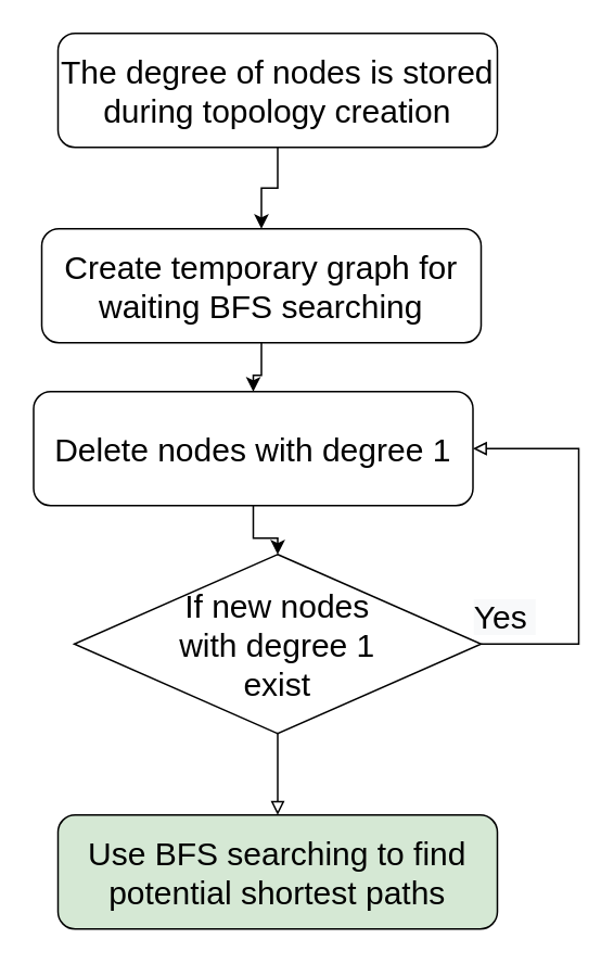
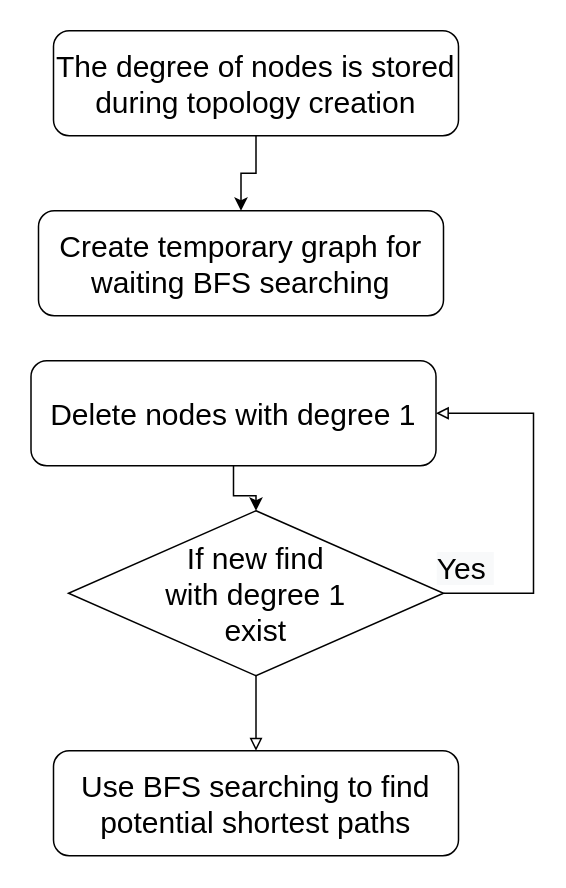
  <mxCell id="0" />
  <mxCell id="1" parent="0" />
  <mxCell id="2" value="" style="edgeStyle=orthogonalEdgeStyle;rounded=0;orthogonalLoop=1;jettySize=auto;html=1;" parent="1" source="3" target="5" edge="1"><mxGeometry relative="1" as="geometry" /></mxCell>
  <mxCell id="3" value="&lt;font style=&quot;font-size: 20px&quot;&gt;The degree of nodes is stored during topology creation&lt;/font&gt;" style="rounded=1;whiteSpace=wrap;html=1;fontSize=12;glass=0;strokeWidth=1;shadow=0;" parent="1" vertex="1"><mxGeometry x="35" y="20" width="270" height="70" as="geometry" /></mxCell>
- <mxCell id="4" value="" style="edgeStyle=orthogonalEdgeStyle;rounded=0;orthogonalLoop=1;jettySize=auto;html=1;" parent="1" source="5" target="7" edge="1"><mxGeometry relative="1" as="geometry" /></mxCell>
  <mxCell id="5" value="&lt;span style=&quot;font-size: 20px&quot;&gt;Create temporary graph for waiting BFS searching&lt;/span&gt;" style="rounded=1;whiteSpace=wrap;html=1;fontSize=12;glass=0;strokeWidth=1;shadow=0;" parent="1" vertex="1"><mxGeometry x="25" y="140" width="270" height="70" as="geometry" /></mxCell>
  <mxCell id="6" value="" style="edgeStyle=orthogonalEdgeStyle;rounded=0;orthogonalLoop=1;jettySize=auto;html=1;" parent="1" source="7" target="10" edge="1"><mxGeometry relative="1" as="geometry" /></mxCell>
  <mxCell id="7" value="&lt;span style=&quot;font-size: 20px&quot;&gt;Delete nodes with degree 1&lt;/span&gt;" style="rounded=1;whiteSpace=wrap;html=1;fontSize=12;glass=0;strokeWidth=1;shadow=0;" parent="1" vertex="1"><mxGeometry x="20" y="240" width="270" height="70" as="geometry" /></mxCell>
  <mxCell id="8" value="" style="edgeStyle=orthogonalEdgeStyle;rounded=0;orthogonalLoop=1;jettySize=auto;html=1;endArrow=block;endFill=0;" parent="1" source="10" edge="1"><mxGeometry relative="1" as="geometry"><mxPoint x="170" y="500" as="targetPoint" /></mxGeometry></mxCell>
  <mxCell id="9" value="" style="edgeStyle=orthogonalEdgeStyle;rounded=0;orthogonalLoop=1;jettySize=auto;html=1;entryX=1;entryY=0.5;entryDx=0;entryDy=0;exitX=1;exitY=0.5;exitDx=0;exitDy=0;endArrow=block;endFill=0;" parent="1" source="10" target="7" edge="1"><mxGeometry relative="1" as="geometry"><mxPoint x="375" y="395" as="targetPoint" /><Array as="points"><mxPoint x="355" y="395" /><mxPoint x="355" y="275" /></Array></mxGeometry></mxCell>
- <mxCell id="10" value="&lt;span style=&quot;font-size: 20px&quot;&gt;If new&amp;nbsp;nodes &lt;br&gt;with degree 1&lt;br&gt;exist&lt;br&gt;&lt;/span&gt;" style="rhombus;whiteSpace=wrap;html=1;" parent="1" vertex="1"><mxGeometry x="45" y="340" width="250" height="110" as="geometry" /></mxCell>
+ <mxCell id="10" value="&lt;span style=&quot;font-size: 20px&quot;&gt;If new&amp;nbsp;find &lt;br&gt;with degree 1&lt;br&gt;exist&lt;br&gt;&lt;/span&gt;" style="rhombus;whiteSpace=wrap;html=1;" parent="1" vertex="1"><mxGeometry x="45" y="340" width="250" height="110" as="geometry" /></mxCell>
  <mxCell id="11" value="&lt;span style=&quot;color: rgb(0 , 0 , 0) ; font-family: &amp;#34;helvetica&amp;#34; ; font-size: 20px ; font-style: normal ; font-weight: 400 ; letter-spacing: normal ; text-align: center ; text-indent: 0px ; text-transform: none ; word-spacing: 0px ; background-color: rgb(248 , 249 , 250) ; display: inline ; float: none&quot;&gt;Yes&amp;nbsp;&lt;/span&gt;" style="text;whiteSpace=wrap;html=1;" parent="1" vertex="1"><mxGeometry x="289" y="360" width="56" height="30" as="geometry" /></mxCell>
- <mxCell id="12" value="&lt;span style=&quot;font-size: 20px&quot;&gt;Use BFS searching to find potential shortest paths&lt;/span&gt;" style="rounded=1;whiteSpace=wrap;html=1;fontSize=12;glass=0;strokeWidth=1;shadow=0;fillColor=#d5e8d4;" parent="1" vertex="1"><mxGeometry x="35" y="500" width="270" height="70" as="geometry" /></mxCell>
+ <mxCell id="12" value="&lt;span style=&quot;font-size: 20px&quot;&gt;Use BFS searching to find potential shortest paths&lt;/span&gt;" style="rounded=1;whiteSpace=wrap;html=1;fontSize=12;glass=0;strokeWidth=1;shadow=0;" parent="1" vertex="1"><mxGeometry x="35" y="500" width="270" height="70" as="geometry" /></mxCell>
